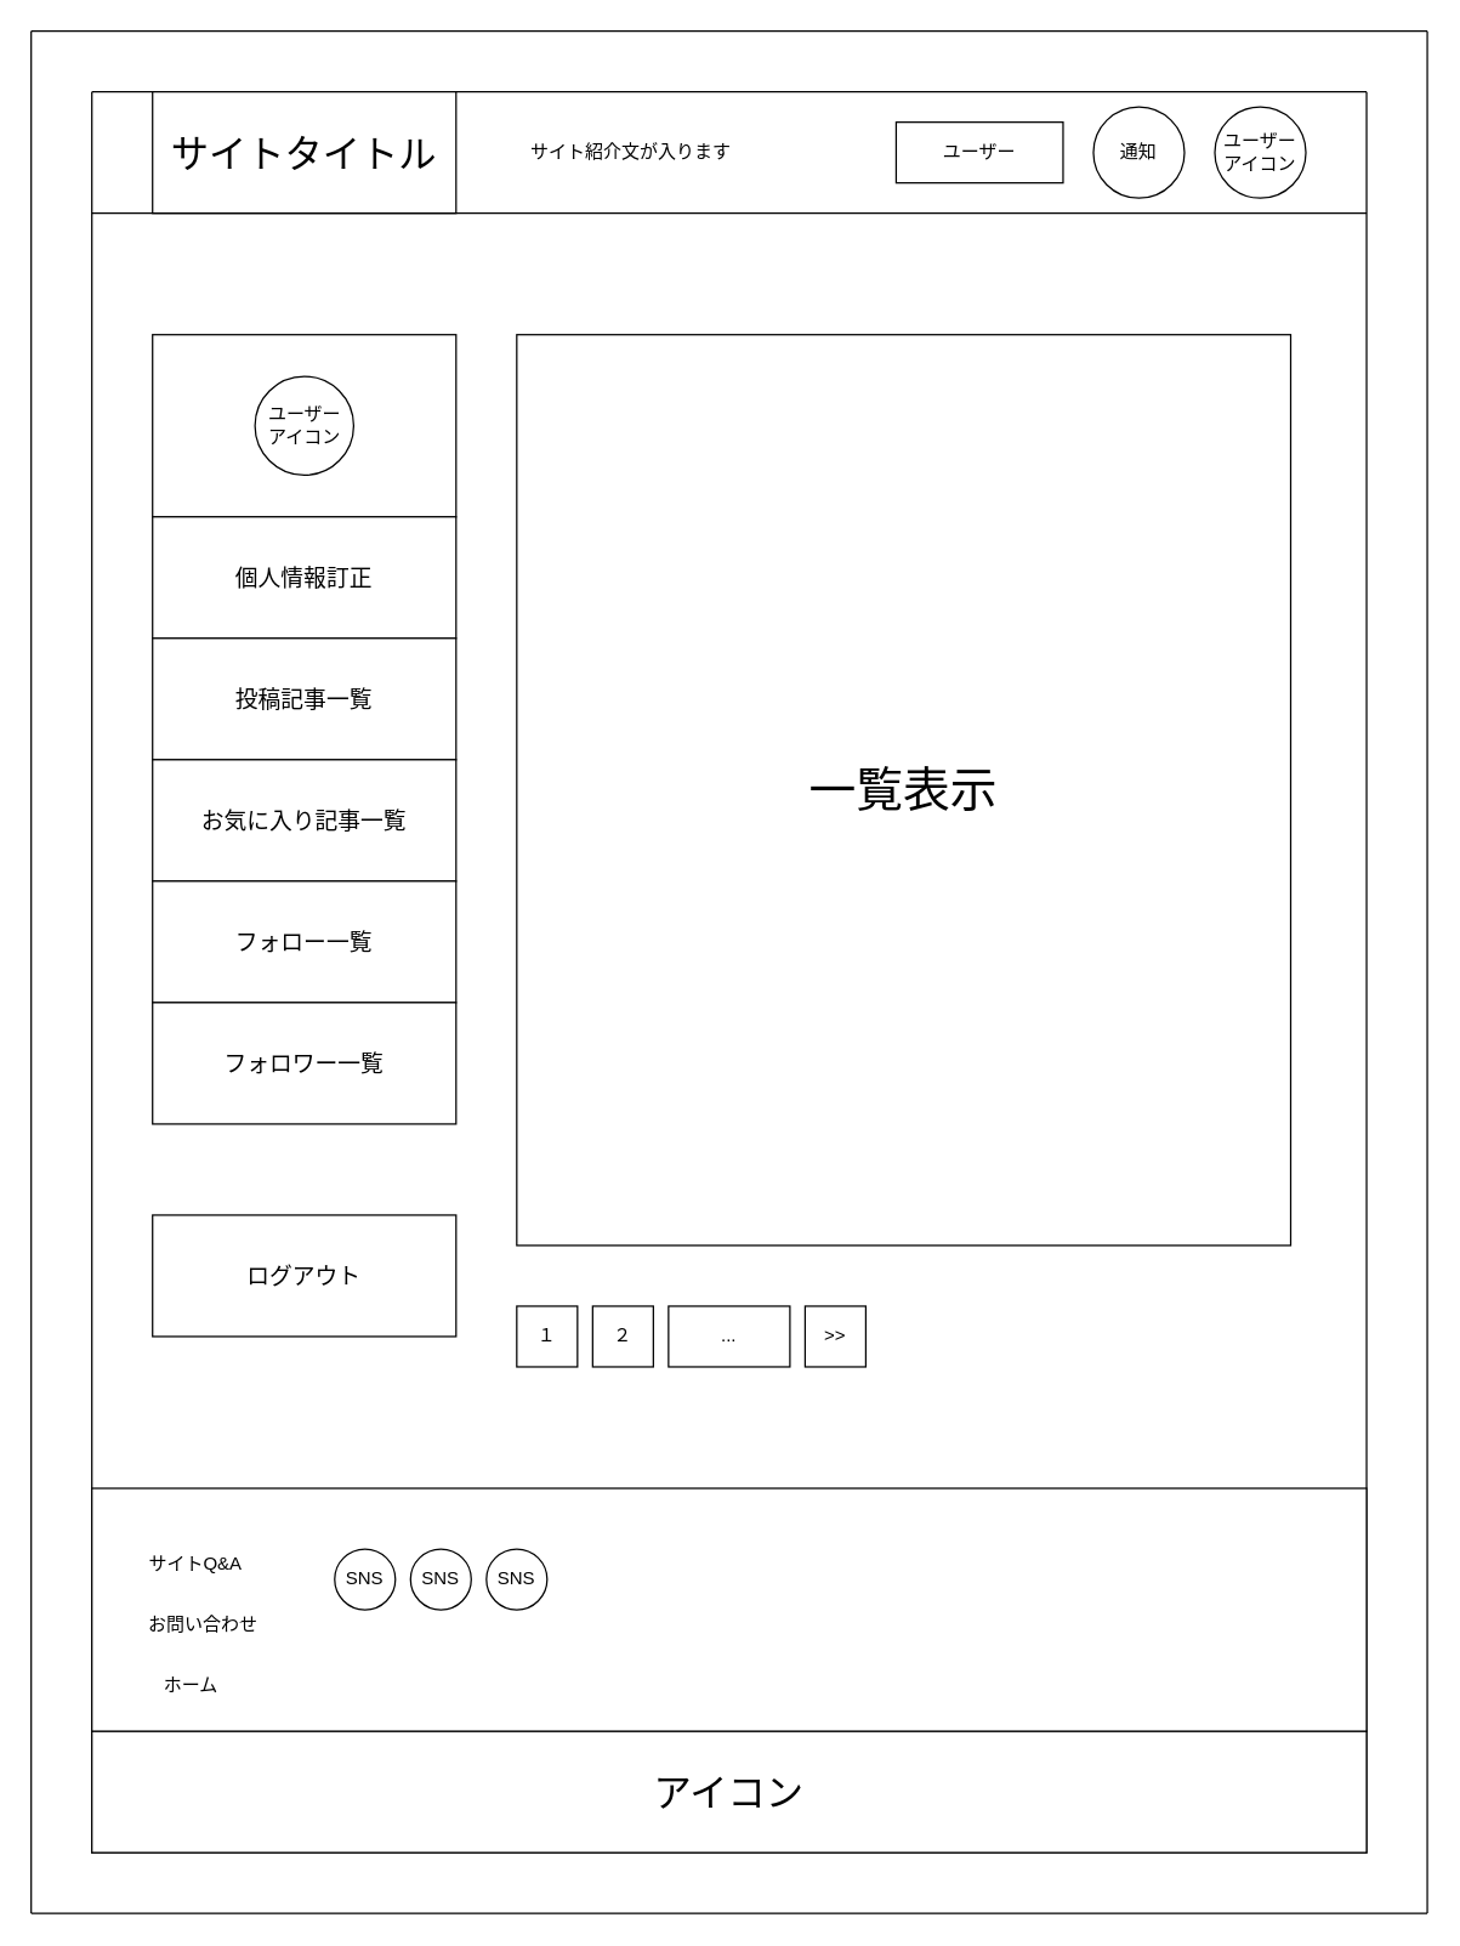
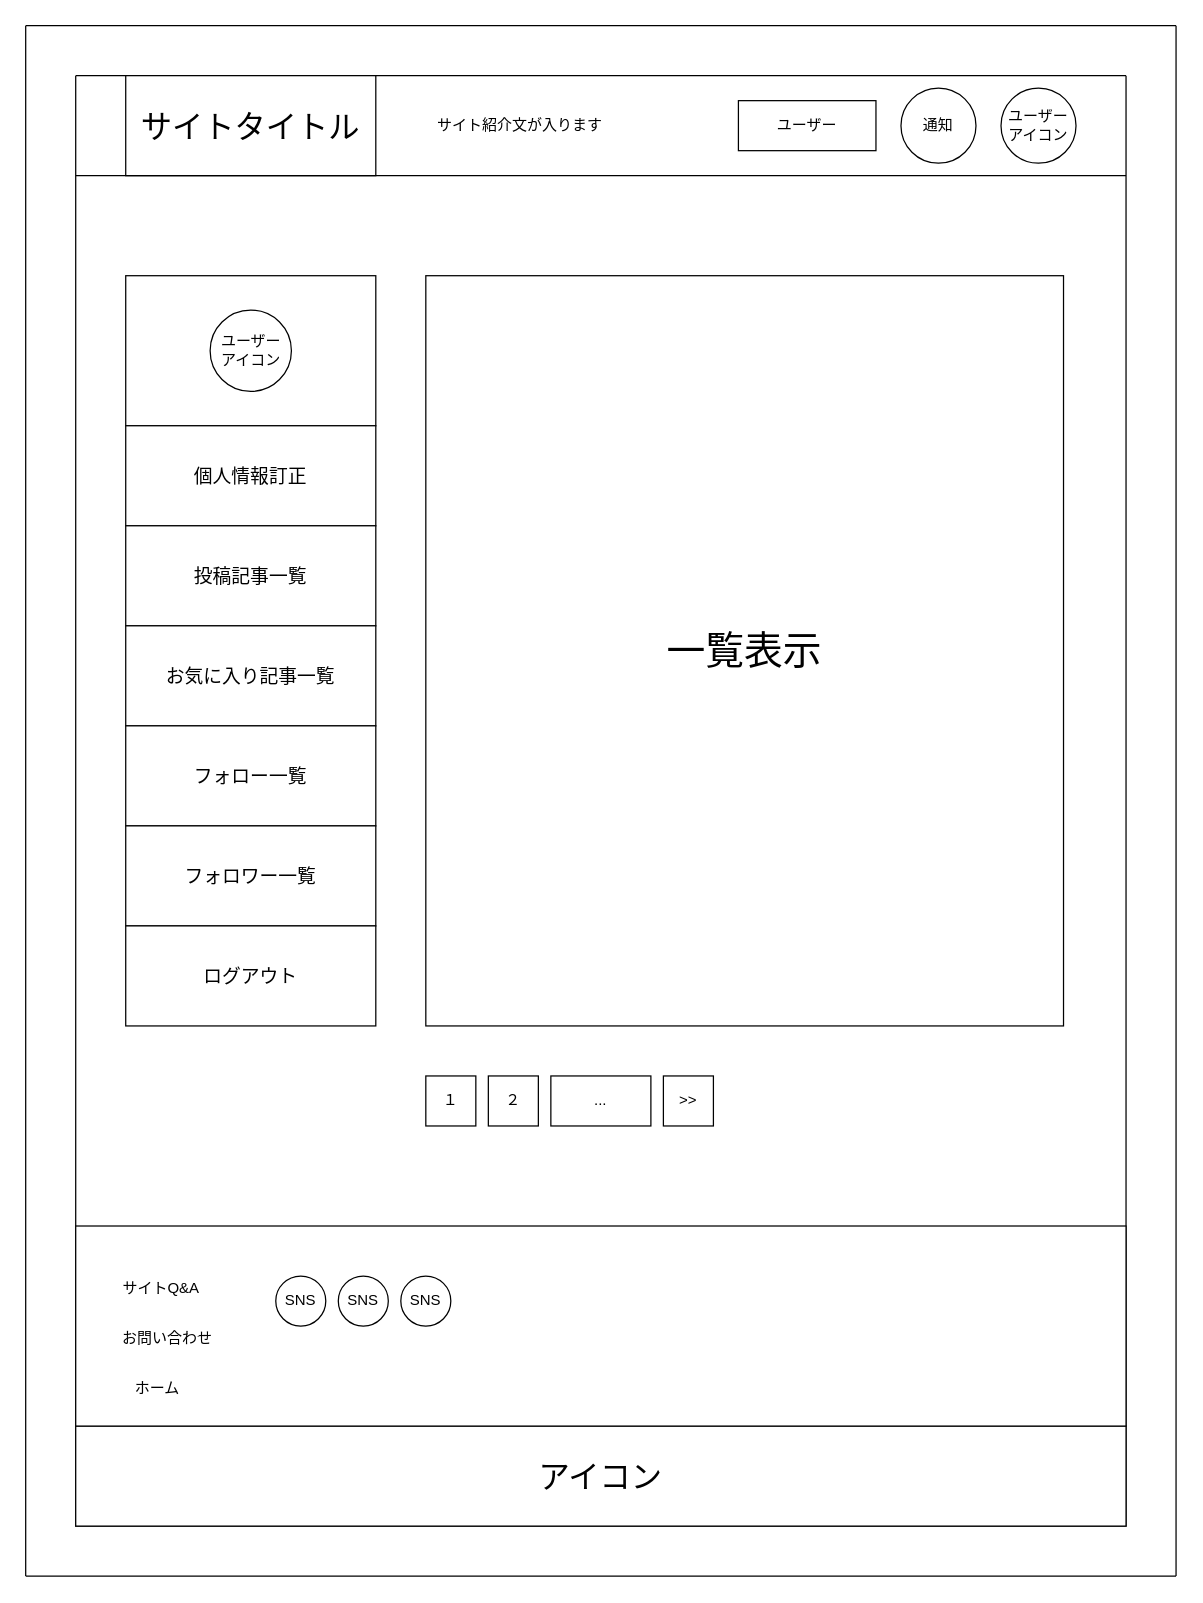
  <mxCell id="0" />
  <mxCell id="1" parent="0" />
  <mxCell id="2" value="" style="swimlane;startSize=0;" vertex="1" parent="1"><mxGeometry width="840" height="1160" as="geometry" x="60" y="60" /></mxCell>
  <mxCell id="3" value="&lt;font style=&quot;font-size: 25px&quot;&gt;サイトタイトル&lt;/font&gt;" style="whiteSpace=wrap;html=1;align=center;" vertex="1" parent="2"><mxGeometry x="40" width="200" height="80" as="geometry" /></mxCell>
  <mxCell id="4" value="サイト紹介文が入ります" style="text;html=1;align=center;verticalAlign=middle;resizable=0;points=[];autosize=1;" vertex="1" parent="2"><mxGeometry x="280" y="30" width="150" height="20" as="geometry" /></mxCell>
  <mxCell id="5" value="ユーザー&lt;br&gt;アイコン" style="ellipse;whiteSpace=wrap;html=1;aspect=fixed;" vertex="1" parent="2"><mxGeometry x="740" y="10" width="60" height="60" as="geometry" /></mxCell>
  <mxCell id="6" value="通知" style="ellipse;whiteSpace=wrap;html=1;aspect=fixed;" vertex="1" parent="2"><mxGeometry x="660" y="10" width="60" height="60" as="geometry" /></mxCell>
  <mxCell id="7" value="ユーザー" style="rounded=0;whiteSpace=wrap;html=1;" vertex="1" parent="2"><mxGeometry x="530" y="20" width="110" height="40" as="geometry" /></mxCell>
  <mxCell id="8" value="" style="line;strokeWidth=1;rotatable=0;dashed=0;labelPosition=right;align=left;verticalAlign=middle;spacingTop=0;spacingLeft=6;points=[];portConstraint=eastwest;" vertex="1" parent="2"><mxGeometry y="70" width="840" height="20" as="geometry" /></mxCell>
  <mxCell id="9" value="" style="rounded=0;whiteSpace=wrap;html=1;strokeWidth=1;" vertex="1" parent="2"><mxGeometry x="40" y="160" width="200" height="120" as="geometry" /></mxCell>
  <mxCell id="10" value="ユーザー&lt;br&gt;アイコン" style="ellipse;whiteSpace=wrap;html=1;aspect=fixed;strokeWidth=1;" vertex="1" parent="2"><mxGeometry x="107.5" y="187.5" width="65" height="65" as="geometry" /></mxCell>
  <mxCell id="11" value="&lt;font style=&quot;font-size: 15px&quot;&gt;個人情報訂正&lt;/font&gt;" style="rounded=0;whiteSpace=wrap;html=1;strokeWidth=1;" vertex="1" parent="2"><mxGeometry x="40" y="280" width="200" height="80" as="geometry" /></mxCell>
  <mxCell id="12" value="&lt;font style=&quot;font-size: 15px&quot;&gt;投稿記事一覧&lt;/font&gt;" style="rounded=0;whiteSpace=wrap;html=1;strokeWidth=1;" vertex="1" parent="2"><mxGeometry x="40" y="360" width="200" height="80" as="geometry" /></mxCell>
  <mxCell id="13" value="&lt;font style=&quot;font-size: 15px&quot;&gt;お気に入り記事一覧&lt;/font&gt;" style="rounded=0;whiteSpace=wrap;html=1;strokeWidth=1;" vertex="1" parent="2"><mxGeometry x="40" y="440" width="200" height="80" as="geometry" /></mxCell>
  <mxCell id="14" value="&lt;font style=&quot;font-size: 15px&quot;&gt;フォロー一覧&lt;/font&gt;" style="rounded=0;whiteSpace=wrap;html=1;strokeWidth=1;" vertex="1" parent="2"><mxGeometry x="40" y="520" width="200" height="80" as="geometry" /></mxCell>
  <mxCell id="15" value="&lt;font style=&quot;font-size: 15px&quot;&gt;フォロワー一覧&lt;/font&gt;" style="rounded=0;whiteSpace=wrap;html=1;strokeWidth=1;" vertex="1" parent="2"><mxGeometry x="40" y="600" width="200" height="80" as="geometry" /></mxCell>
- <mxCell id="16" value="&lt;font style=&quot;font-size: 15px&quot;&gt;ログアウト&lt;/font&gt;" style="rounded=0;whiteSpace=wrap;html=1;strokeWidth=1;" vertex="1" parent="2"><mxGeometry x="40" y="740" width="200" height="80" as="geometry" /></mxCell>
+ <mxCell id="16" value="&lt;font style=&quot;font-size: 15px&quot;&gt;ログアウト&lt;/font&gt;" style="rounded=0;whiteSpace=wrap;html=1;strokeWidth=1;" vertex="1" parent="2"><mxGeometry x="40" y="680" width="200" height="80" as="geometry" /></mxCell>
  <mxCell id="17" value="&lt;font style=&quot;font-size: 31px&quot;&gt;一覧表示&lt;/font&gt;" style="rounded=0;whiteSpace=wrap;html=1;strokeWidth=1;" vertex="1" parent="2"><mxGeometry x="280" y="160" width="510" height="600" as="geometry" /></mxCell>
  <mxCell id="18" value="&lt;font style=&quot;font-size: 25px&quot;&gt;アイコン&lt;/font&gt;" style="rounded=0;whiteSpace=wrap;html=1;strokeWidth=1;" vertex="1" parent="2"><mxGeometry y="1080" width="840" height="80" as="geometry" /></mxCell>
  <mxCell id="19" value="" style="rounded=0;whiteSpace=wrap;html=1;strokeWidth=1;" vertex="1" parent="2"><mxGeometry y="920" width="840" height="160" as="geometry" /></mxCell>
  <mxCell id="20" value="サイトQ&amp;amp;A" style="text;html=1;align=center;verticalAlign=middle;resizable=0;points=[];autosize=1;" vertex="1" parent="2"><mxGeometry x="27.5" y="960" width="80" height="20" as="geometry" /></mxCell>
  <mxCell id="21" value="お問い合わせ" style="text;html=1;align=center;verticalAlign=middle;resizable=0;points=[];autosize=1;" vertex="1" parent="2"><mxGeometry x="27.5" y="1000" width="90" height="20" as="geometry" /></mxCell>
  <mxCell id="22" value="ホーム" style="text;html=1;align=center;verticalAlign=middle;resizable=0;points=[];autosize=1;" vertex="1" parent="2"><mxGeometry x="40" y="1040" width="50" height="20" as="geometry" /></mxCell>
  <mxCell id="23" value="SNS" style="ellipse;whiteSpace=wrap;html=1;aspect=fixed;strokeWidth=1;" vertex="1" parent="2"><mxGeometry x="160" y="960" width="40" height="40" as="geometry" /></mxCell>
  <mxCell id="24" value="SNS" style="ellipse;whiteSpace=wrap;html=1;aspect=fixed;strokeWidth=1;" vertex="1" parent="2"><mxGeometry x="210" y="960" width="40" height="40" as="geometry" /></mxCell>
  <mxCell id="25" value="SNS" style="ellipse;whiteSpace=wrap;html=1;aspect=fixed;strokeWidth=1;" vertex="1" parent="2"><mxGeometry x="260" y="960" width="40" height="40" as="geometry" /></mxCell>
  <mxCell id="26" value="１" style="whiteSpace=wrap;html=1;aspect=fixed;strokeWidth=1;" vertex="1" parent="2"><mxGeometry x="280" y="800" width="40" height="40" as="geometry" /></mxCell>
  <mxCell id="27" value="２" style="whiteSpace=wrap;html=1;aspect=fixed;strokeWidth=1;" vertex="1" parent="2"><mxGeometry x="330" y="800" width="40" height="40" as="geometry" /></mxCell>
  <mxCell id="28" value="..." style="rounded=0;whiteSpace=wrap;html=1;strokeWidth=1;" vertex="1" parent="2"><mxGeometry x="380" y="800" width="80" height="40" as="geometry" /></mxCell>
  <mxCell id="29" value="&amp;gt;&amp;gt;" style="whiteSpace=wrap;html=1;aspect=fixed;strokeWidth=1;" vertex="1" parent="2"><mxGeometry x="470" y="800" width="40" height="40" as="geometry" /></mxCell>
  <mxCell id="30" value="" style="endArrow=none;startArrow=none;html=1;endFill=0;startFill=0;" edge="1" parent="1"><mxGeometry width="50" height="50" relative="1" as="geometry"><mxPoint x="20" y="1260" as="sourcePoint" /><mxPoint x="20" y="20" as="targetPoint" /></mxGeometry></mxCell>
  <mxCell id="31" value="" style="endArrow=none;html=1;endFill=0;" edge="1" parent="1"><mxGeometry width="50" height="50" relative="1" as="geometry"><mxPoint x="20" y="1260" as="sourcePoint" /><mxPoint x="940" y="1260" as="targetPoint" /></mxGeometry></mxCell>
  <mxCell id="32" value="" style="endArrow=none;html=1;endFill=0;" edge="1" parent="1"><mxGeometry width="50" height="50" relative="1" as="geometry"><mxPoint x="940" y="1260" as="sourcePoint" /><mxPoint x="940" y="20" as="targetPoint" /></mxGeometry></mxCell>
  <mxCell id="33" value="" style="endArrow=none;html=1;endFill=0;" edge="1" parent="1"><mxGeometry width="50" height="50" relative="1" as="geometry"><mxPoint x="20" y="20" as="sourcePoint" /><mxPoint x="940" y="20" as="targetPoint" /></mxGeometry></mxCell>
